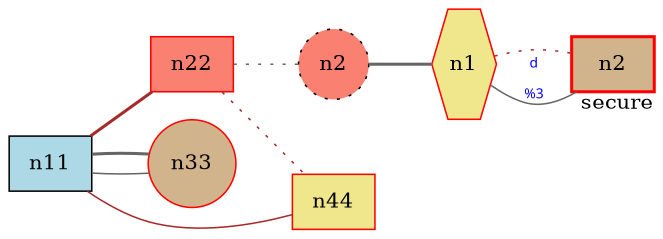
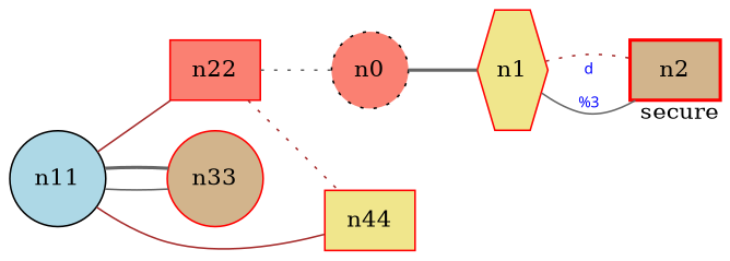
  graph {
    fontcolor=blue
    rankdir=LR
    node [color=red fillcolor=salmon shape=circle style=filled]
    edge [color=gray40 style=bold]
-   n0 [color=black style="dotted,filled" label=n2]
+   n0 [color=black style="dotted,filled"]
    n1 [fillcolor=khaki height=1 shape=hexagon width=18446744073709551630]
    n2 [fillcolor=tan shape=box style="bold,filled" xlabel=secure]
-   n11 [color=black fillcolor=lightblue shape=box]
+   n11 [color=black fillcolor=lightblue]
    n22 [shape=box]
    n33 [fillcolor=tan]
    n44 [fillcolor=khaki shape=box]
    n0 -- n1
    n1 -- n2 [color=brown style=dotted]
    n1 -- n2 [fontcolor=blue fontname="comic sans" fontsize=9 label="d\n\l\G" style=solid]
-   n11 -- n22 [color=brown]
+   n11 -- n22 [color=brown style=solid]
    n11 -- n33 [style=solid]
    n11 -- n33
    n11 -- n44 [color=brown style=solid]
    n22 -- n0 [style=dotted]
    n22 -- n44 [color=brown style=dotted]
  }
